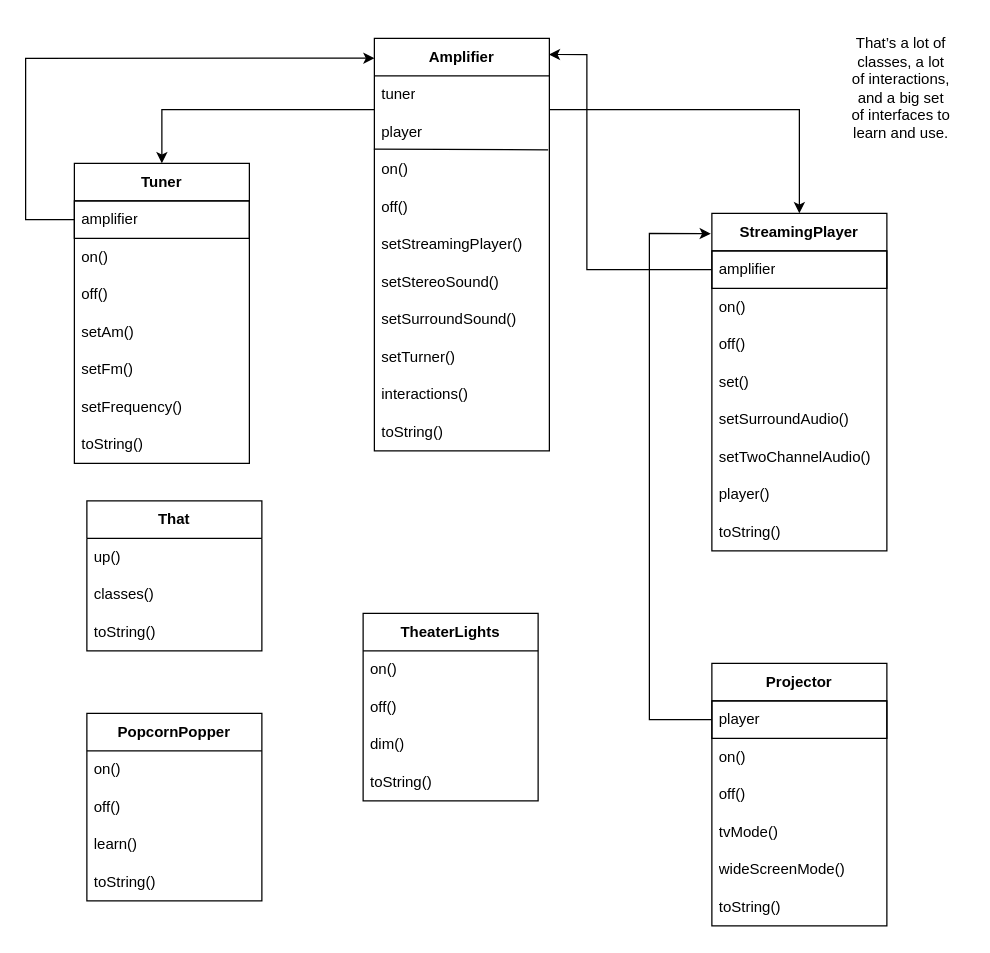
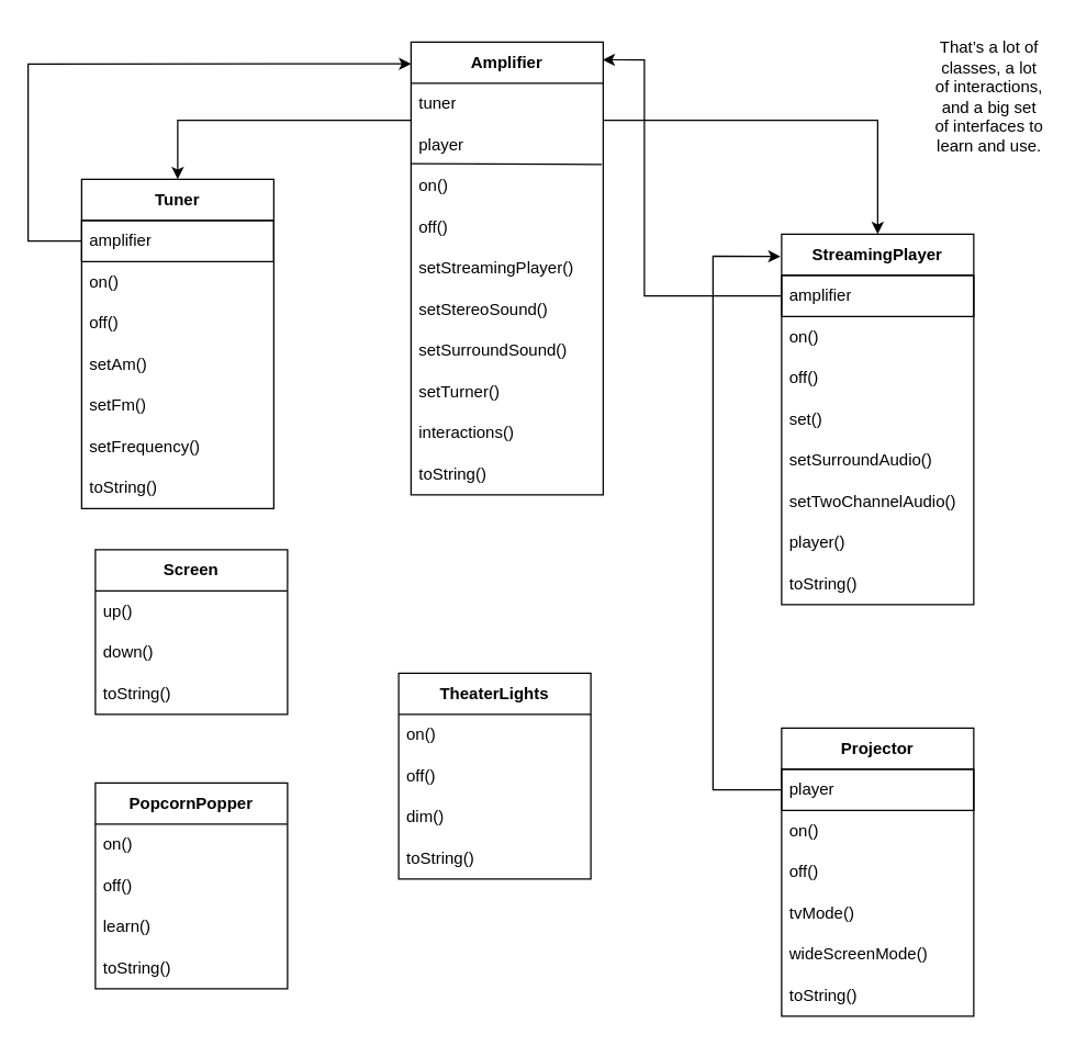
  <mxCell id="0" />
  <mxCell id="1" parent="0" />
  <mxCell id="2" value="&lt;b&gt;Tuner&lt;/b&gt;" style="swimlane;fontStyle=0;childLayout=stackLayout;horizontal=1;startSize=30;horizontalStack=0;resizeParent=1;resizeParentMax=0;resizeLast=0;collapsible=1;marginBottom=0;whiteSpace=wrap;html=1;" parent="1" vertex="1"><mxGeometry x="59" y="130" width="140" height="240" as="geometry" /></mxCell>
  <mxCell id="3" value="amplifier" style="text;strokeColor=default;fillColor=none;align=left;verticalAlign=middle;spacingLeft=4;spacingRight=4;overflow=hidden;points=[[0,0.5],[1,0.5]];portConstraint=eastwest;rotatable=0;whiteSpace=wrap;html=1;" parent="2" vertex="1"><mxGeometry y="30" width="140" height="30" as="geometry" /></mxCell>
  <mxCell id="4" value="on()" style="text;strokeColor=none;fillColor=none;align=left;verticalAlign=middle;spacingLeft=4;spacingRight=4;overflow=hidden;points=[[0,0.5],[1,0.5]];portConstraint=eastwest;rotatable=0;whiteSpace=wrap;html=1;" vertex="1" parent="2"><mxGeometry y="60" width="140" height="30" as="geometry" /></mxCell>
  <mxCell id="5" value="off()" style="text;strokeColor=none;fillColor=none;align=left;verticalAlign=middle;spacingLeft=4;spacingRight=4;overflow=hidden;points=[[0,0.5],[1,0.5]];portConstraint=eastwest;rotatable=0;whiteSpace=wrap;html=1;" vertex="1" parent="2"><mxGeometry y="90" width="140" height="30" as="geometry" /></mxCell>
  <mxCell id="6" value="setAm()" style="text;strokeColor=none;fillColor=none;align=left;verticalAlign=middle;spacingLeft=4;spacingRight=4;overflow=hidden;points=[[0,0.5],[1,0.5]];portConstraint=eastwest;rotatable=0;whiteSpace=wrap;html=1;" vertex="1" parent="2"><mxGeometry y="120" width="140" height="30" as="geometry" /></mxCell>
  <mxCell id="7" value="setFm()" style="text;strokeColor=none;fillColor=none;align=left;verticalAlign=middle;spacingLeft=4;spacingRight=4;overflow=hidden;points=[[0,0.5],[1,0.5]];portConstraint=eastwest;rotatable=0;whiteSpace=wrap;html=1;" vertex="1" parent="2"><mxGeometry y="150" width="140" height="30" as="geometry" /></mxCell>
  <mxCell id="8" value="setFrequency()" style="text;strokeColor=none;fillColor=none;align=left;verticalAlign=middle;spacingLeft=4;spacingRight=4;overflow=hidden;points=[[0,0.5],[1,0.5]];portConstraint=eastwest;rotatable=0;whiteSpace=wrap;html=1;" vertex="1" parent="2"><mxGeometry y="180" width="140" height="30" as="geometry" /></mxCell>
  <mxCell id="9" value="toString()" style="text;strokeColor=none;fillColor=none;align=left;verticalAlign=middle;spacingLeft=4;spacingRight=4;overflow=hidden;points=[[0,0.5],[1,0.5]];portConstraint=eastwest;rotatable=0;whiteSpace=wrap;html=1;" vertex="1" parent="2"><mxGeometry y="210" width="140" height="30" as="geometry" /></mxCell>
  <mxCell id="10" value="&lt;b&gt;Amplifier&lt;/b&gt;" style="swimlane;fontStyle=0;childLayout=stackLayout;horizontal=1;startSize=30;horizontalStack=0;resizeParent=1;resizeParentMax=0;resizeLast=0;collapsible=1;marginBottom=0;whiteSpace=wrap;html=1;" vertex="1" parent="1"><mxGeometry x="299" y="30" width="140" height="330" as="geometry" /></mxCell>
  <mxCell id="11" value="tuner" style="text;strokeColor=none;fillColor=none;align=left;verticalAlign=middle;spacingLeft=4;spacingRight=4;overflow=hidden;points=[[0,0.5],[1,0.5]];portConstraint=eastwest;rotatable=0;whiteSpace=wrap;html=1;" vertex="1" parent="10"><mxGeometry y="30" width="140" height="30" as="geometry" /></mxCell>
  <mxCell id="12" value="player" style="text;strokeColor=none;fillColor=none;align=left;verticalAlign=middle;spacingLeft=4;spacingRight=4;overflow=hidden;points=[[0,0.5],[1,0.5]];portConstraint=eastwest;rotatable=0;whiteSpace=wrap;html=1;" vertex="1" parent="10"><mxGeometry y="60" width="140" height="30" as="geometry" /></mxCell>
  <mxCell id="13" value="on()" style="text;strokeColor=none;fillColor=none;align=left;verticalAlign=middle;spacingLeft=4;spacingRight=4;overflow=hidden;points=[[0,0.5],[1,0.5]];portConstraint=eastwest;rotatable=0;whiteSpace=wrap;html=1;" vertex="1" parent="10"><mxGeometry y="90" width="140" height="30" as="geometry" /></mxCell>
  <mxCell id="14" value="off()" style="text;strokeColor=none;fillColor=none;align=left;verticalAlign=middle;spacingLeft=4;spacingRight=4;overflow=hidden;points=[[0,0.5],[1,0.5]];portConstraint=eastwest;rotatable=0;whiteSpace=wrap;html=1;" vertex="1" parent="10"><mxGeometry y="120" width="140" height="30" as="geometry" /></mxCell>
  <mxCell id="15" value="setStreamingPlayer()" style="text;strokeColor=none;fillColor=none;align=left;verticalAlign=middle;spacingLeft=4;spacingRight=4;overflow=hidden;points=[[0,0.5],[1,0.5]];portConstraint=eastwest;rotatable=0;whiteSpace=wrap;html=1;" vertex="1" parent="10"><mxGeometry y="150" width="140" height="30" as="geometry" /></mxCell>
  <mxCell id="16" value="setStereoSound()" style="text;strokeColor=none;fillColor=none;align=left;verticalAlign=middle;spacingLeft=4;spacingRight=4;overflow=hidden;points=[[0,0.5],[1,0.5]];portConstraint=eastwest;rotatable=0;whiteSpace=wrap;html=1;" vertex="1" parent="10"><mxGeometry y="180" width="140" height="30" as="geometry" /></mxCell>
  <mxCell id="17" value="setSurroundSound()" style="text;strokeColor=none;fillColor=none;align=left;verticalAlign=middle;spacingLeft=4;spacingRight=4;overflow=hidden;points=[[0,0.5],[1,0.5]];portConstraint=eastwest;rotatable=0;whiteSpace=wrap;html=1;" vertex="1" parent="10"><mxGeometry y="210" width="140" height="30" as="geometry" /></mxCell>
  <mxCell id="18" value="setTurner()" style="text;strokeColor=none;fillColor=none;align=left;verticalAlign=middle;spacingLeft=4;spacingRight=4;overflow=hidden;points=[[0,0.5],[1,0.5]];portConstraint=eastwest;rotatable=0;whiteSpace=wrap;html=1;" vertex="1" parent="10"><mxGeometry y="240" width="140" height="30" as="geometry" /></mxCell>
  <mxCell id="19" value="interactions()" style="text;strokeColor=none;fillColor=none;align=left;verticalAlign=middle;spacingLeft=4;spacingRight=4;overflow=hidden;points=[[0,0.5],[1,0.5]];portConstraint=eastwest;rotatable=0;whiteSpace=wrap;html=1;" vertex="1" parent="10"><mxGeometry y="270" width="140" height="30" as="geometry" /></mxCell>
  <mxCell id="20" value="toString()" style="text;strokeColor=none;fillColor=none;align=left;verticalAlign=middle;spacingLeft=4;spacingRight=4;overflow=hidden;points=[[0,0.5],[1,0.5]];portConstraint=eastwest;rotatable=0;whiteSpace=wrap;html=1;" vertex="1" parent="10"><mxGeometry y="300" width="140" height="30" as="geometry" /></mxCell>
  <mxCell id="21" value="" style="endArrow=none;html=1;rounded=0;entryX=0.993;entryY=-0.029;entryDx=0;entryDy=0;entryPerimeter=0;exitX=-0.003;exitY=-0.048;exitDx=0;exitDy=0;exitPerimeter=0;" edge="1" parent="10" source="13" target="13"><mxGeometry width="50" height="50" relative="1" as="geometry"><mxPoint x="-120" y="170" as="sourcePoint" /><mxPoint x="-70" y="120" as="targetPoint" /></mxGeometry></mxCell>
  <mxCell id="22" value="&lt;b&gt;StreamingPlayer&lt;/b&gt;" style="swimlane;fontStyle=0;childLayout=stackLayout;horizontal=1;startSize=30;horizontalStack=0;resizeParent=1;resizeParentMax=0;resizeLast=0;collapsible=1;marginBottom=0;whiteSpace=wrap;html=1;" vertex="1" parent="1"><mxGeometry x="569" y="170" width="140" height="270" as="geometry" /></mxCell>
  <mxCell id="23" value="amplifier" style="text;strokeColor=default;fillColor=none;align=left;verticalAlign=middle;spacingLeft=4;spacingRight=4;overflow=hidden;points=[[0,0.5],[1,0.5]];portConstraint=eastwest;rotatable=0;whiteSpace=wrap;html=1;" vertex="1" parent="22"><mxGeometry y="30" width="140" height="30" as="geometry" /></mxCell>
  <mxCell id="24" value="on()" style="text;strokeColor=none;fillColor=none;align=left;verticalAlign=middle;spacingLeft=4;spacingRight=4;overflow=hidden;points=[[0,0.5],[1,0.5]];portConstraint=eastwest;rotatable=0;whiteSpace=wrap;html=1;" vertex="1" parent="22"><mxGeometry y="60" width="140" height="30" as="geometry" /></mxCell>
  <mxCell id="25" value="off()" style="text;strokeColor=none;fillColor=none;align=left;verticalAlign=middle;spacingLeft=4;spacingRight=4;overflow=hidden;points=[[0,0.5],[1,0.5]];portConstraint=eastwest;rotatable=0;whiteSpace=wrap;html=1;" vertex="1" parent="22"><mxGeometry y="90" width="140" height="30" as="geometry" /></mxCell>
  <mxCell id="26" value="set()" style="text;strokeColor=none;fillColor=none;align=left;verticalAlign=middle;spacingLeft=4;spacingRight=4;overflow=hidden;points=[[0,0.5],[1,0.5]];portConstraint=eastwest;rotatable=0;whiteSpace=wrap;html=1;" vertex="1" parent="22"><mxGeometry y="120" width="140" height="30" as="geometry" /></mxCell>
  <mxCell id="27" value="setSurroundAudio()" style="text;strokeColor=none;fillColor=none;align=left;verticalAlign=middle;spacingLeft=4;spacingRight=4;overflow=hidden;points=[[0,0.5],[1,0.5]];portConstraint=eastwest;rotatable=0;whiteSpace=wrap;html=1;" vertex="1" parent="22"><mxGeometry y="150" width="140" height="30" as="geometry" /></mxCell>
  <mxCell id="28" value="setTwoChannelAudio()" style="text;strokeColor=none;fillColor=none;align=left;verticalAlign=middle;spacingLeft=4;spacingRight=4;overflow=hidden;points=[[0,0.5],[1,0.5]];portConstraint=eastwest;rotatable=0;whiteSpace=wrap;html=1;" vertex="1" parent="22"><mxGeometry y="180" width="140" height="30" as="geometry" /></mxCell>
  <mxCell id="29" value="player()" style="text;strokeColor=none;fillColor=none;align=left;verticalAlign=middle;spacingLeft=4;spacingRight=4;overflow=hidden;points=[[0,0.5],[1,0.5]];portConstraint=eastwest;rotatable=0;whiteSpace=wrap;html=1;" vertex="1" parent="22"><mxGeometry y="210" width="140" height="30" as="geometry" /></mxCell>
  <mxCell id="30" value="toString()" style="text;strokeColor=none;fillColor=none;align=left;verticalAlign=middle;spacingLeft=4;spacingRight=4;overflow=hidden;points=[[0,0.5],[1,0.5]];portConstraint=eastwest;rotatable=0;whiteSpace=wrap;html=1;" vertex="1" parent="22"><mxGeometry y="240" width="140" height="30" as="geometry" /></mxCell>
  <mxCell id="31" value="&lt;b&gt;Projector&lt;/b&gt;" style="swimlane;fontStyle=0;childLayout=stackLayout;horizontal=1;startSize=30;horizontalStack=0;resizeParent=1;resizeParentMax=0;resizeLast=0;collapsible=1;marginBottom=0;whiteSpace=wrap;html=1;" vertex="1" parent="1"><mxGeometry x="569" y="530" width="140" height="210" as="geometry" /></mxCell>
  <mxCell id="32" value="player" style="text;strokeColor=default;fillColor=none;align=left;verticalAlign=middle;spacingLeft=4;spacingRight=4;overflow=hidden;points=[[0,0.5],[1,0.5]];portConstraint=eastwest;rotatable=0;whiteSpace=wrap;html=1;" vertex="1" parent="31"><mxGeometry y="30" width="140" height="30" as="geometry" /></mxCell>
  <mxCell id="33" value="on()" style="text;strokeColor=none;fillColor=none;align=left;verticalAlign=middle;spacingLeft=4;spacingRight=4;overflow=hidden;points=[[0,0.5],[1,0.5]];portConstraint=eastwest;rotatable=0;whiteSpace=wrap;html=1;" vertex="1" parent="31"><mxGeometry y="60" width="140" height="30" as="geometry" /></mxCell>
  <mxCell id="34" value="off()" style="text;strokeColor=none;fillColor=none;align=left;verticalAlign=middle;spacingLeft=4;spacingRight=4;overflow=hidden;points=[[0,0.5],[1,0.5]];portConstraint=eastwest;rotatable=0;whiteSpace=wrap;html=1;" vertex="1" parent="31"><mxGeometry y="90" width="140" height="30" as="geometry" /></mxCell>
  <mxCell id="35" value="tvMode()" style="text;strokeColor=none;fillColor=none;align=left;verticalAlign=middle;spacingLeft=4;spacingRight=4;overflow=hidden;points=[[0,0.5],[1,0.5]];portConstraint=eastwest;rotatable=0;whiteSpace=wrap;html=1;" vertex="1" parent="31"><mxGeometry y="120" width="140" height="30" as="geometry" /></mxCell>
  <mxCell id="36" value="wideScreenMode()" style="text;strokeColor=none;fillColor=none;align=left;verticalAlign=middle;spacingLeft=4;spacingRight=4;overflow=hidden;points=[[0,0.5],[1,0.5]];portConstraint=eastwest;rotatable=0;whiteSpace=wrap;html=1;" vertex="1" parent="31"><mxGeometry y="150" width="140" height="30" as="geometry" /></mxCell>
  <mxCell id="37" value="toString()" style="text;strokeColor=none;fillColor=none;align=left;verticalAlign=middle;spacingLeft=4;spacingRight=4;overflow=hidden;points=[[0,0.5],[1,0.5]];portConstraint=eastwest;rotatable=0;whiteSpace=wrap;html=1;" vertex="1" parent="31"><mxGeometry y="180" width="140" height="30" as="geometry" /></mxCell>
  <mxCell id="38" value="&lt;b&gt;TheaterLights&lt;/b&gt;" style="swimlane;fontStyle=0;childLayout=stackLayout;horizontal=1;startSize=30;horizontalStack=0;resizeParent=1;resizeParentMax=0;resizeLast=0;collapsible=1;marginBottom=0;whiteSpace=wrap;html=1;" vertex="1" parent="1"><mxGeometry x="290" y="490" width="140" height="150" as="geometry" /></mxCell>
  <mxCell id="39" value="on()" style="text;strokeColor=none;fillColor=none;align=left;verticalAlign=middle;spacingLeft=4;spacingRight=4;overflow=hidden;points=[[0,0.5],[1,0.5]];portConstraint=eastwest;rotatable=0;whiteSpace=wrap;html=1;" vertex="1" parent="38"><mxGeometry y="30" width="140" height="30" as="geometry" /></mxCell>
  <mxCell id="40" value="off()" style="text;strokeColor=none;fillColor=none;align=left;verticalAlign=middle;spacingLeft=4;spacingRight=4;overflow=hidden;points=[[0,0.5],[1,0.5]];portConstraint=eastwest;rotatable=0;whiteSpace=wrap;html=1;" vertex="1" parent="38"><mxGeometry y="60" width="140" height="30" as="geometry" /></mxCell>
  <mxCell id="41" value="dim()" style="text;strokeColor=none;fillColor=none;align=left;verticalAlign=middle;spacingLeft=4;spacingRight=4;overflow=hidden;points=[[0,0.5],[1,0.5]];portConstraint=eastwest;rotatable=0;whiteSpace=wrap;html=1;" vertex="1" parent="38"><mxGeometry y="90" width="140" height="30" as="geometry" /></mxCell>
  <mxCell id="42" value="toString()" style="text;strokeColor=none;fillColor=none;align=left;verticalAlign=middle;spacingLeft=4;spacingRight=4;overflow=hidden;points=[[0,0.5],[1,0.5]];portConstraint=eastwest;rotatable=0;whiteSpace=wrap;html=1;" vertex="1" parent="38"><mxGeometry y="120" width="140" height="30" as="geometry" /></mxCell>
  <mxCell id="43" value="&lt;b&gt;PopcornPopper&lt;/b&gt;" style="swimlane;fontStyle=0;childLayout=stackLayout;horizontal=1;startSize=30;horizontalStack=0;resizeParent=1;resizeParentMax=0;resizeLast=0;collapsible=1;marginBottom=0;whiteSpace=wrap;html=1;" vertex="1" parent="1"><mxGeometry x="69" y="570" width="140" height="150" as="geometry" /></mxCell>
  <mxCell id="44" value="on()" style="text;strokeColor=none;fillColor=none;align=left;verticalAlign=middle;spacingLeft=4;spacingRight=4;overflow=hidden;points=[[0,0.5],[1,0.5]];portConstraint=eastwest;rotatable=0;whiteSpace=wrap;html=1;" vertex="1" parent="43"><mxGeometry y="30" width="140" height="30" as="geometry" /></mxCell>
  <mxCell id="45" value="off()" style="text;strokeColor=none;fillColor=none;align=left;verticalAlign=middle;spacingLeft=4;spacingRight=4;overflow=hidden;points=[[0,0.5],[1,0.5]];portConstraint=eastwest;rotatable=0;whiteSpace=wrap;html=1;" vertex="1" parent="43"><mxGeometry y="60" width="140" height="30" as="geometry" /></mxCell>
  <mxCell id="46" value="learn()" style="text;strokeColor=none;fillColor=none;align=left;verticalAlign=middle;spacingLeft=4;spacingRight=4;overflow=hidden;points=[[0,0.5],[1,0.5]];portConstraint=eastwest;rotatable=0;whiteSpace=wrap;html=1;" vertex="1" parent="43"><mxGeometry y="90" width="140" height="30" as="geometry" /></mxCell>
  <mxCell id="47" value="toString()" style="text;strokeColor=none;fillColor=none;align=left;verticalAlign=middle;spacingLeft=4;spacingRight=4;overflow=hidden;points=[[0,0.5],[1,0.5]];portConstraint=eastwest;rotatable=0;whiteSpace=wrap;html=1;" vertex="1" parent="43"><mxGeometry y="120" width="140" height="30" as="geometry" /></mxCell>
- <mxCell id="48" value="&lt;b&gt;That&lt;/b&gt;" style="swimlane;fontStyle=0;childLayout=stackLayout;horizontal=1;startSize=30;horizontalStack=0;resizeParent=1;resizeParentMax=0;resizeLast=0;collapsible=1;marginBottom=0;whiteSpace=wrap;html=1;" vertex="1" parent="1"><mxGeometry x="69" y="400" width="140" height="120" as="geometry" /></mxCell>
+ <mxCell id="48" value="&lt;b&gt;Screen&lt;/b&gt;" style="swimlane;fontStyle=0;childLayout=stackLayout;horizontal=1;startSize=30;horizontalStack=0;resizeParent=1;resizeParentMax=0;resizeLast=0;collapsible=1;marginBottom=0;whiteSpace=wrap;html=1;" vertex="1" parent="1"><mxGeometry x="69" y="400" width="140" height="120" as="geometry" /></mxCell>
  <mxCell id="49" value="up()" style="text;strokeColor=none;fillColor=none;align=left;verticalAlign=middle;spacingLeft=4;spacingRight=4;overflow=hidden;points=[[0,0.5],[1,0.5]];portConstraint=eastwest;rotatable=0;whiteSpace=wrap;html=1;" vertex="1" parent="48"><mxGeometry y="30" width="140" height="30" as="geometry" /></mxCell>
- <mxCell id="50" value="classes()" style="text;strokeColor=none;fillColor=none;align=left;verticalAlign=middle;spacingLeft=4;spacingRight=4;overflow=hidden;points=[[0,0.5],[1,0.5]];portConstraint=eastwest;rotatable=0;whiteSpace=wrap;html=1;" vertex="1" parent="48"><mxGeometry y="60" width="140" height="30" as="geometry" /></mxCell>
+ <mxCell id="50" value="down()" style="text;strokeColor=none;fillColor=none;align=left;verticalAlign=middle;spacingLeft=4;spacingRight=4;overflow=hidden;points=[[0,0.5],[1,0.5]];portConstraint=eastwest;rotatable=0;whiteSpace=wrap;html=1;" vertex="1" parent="48"><mxGeometry y="60" width="140" height="30" as="geometry" /></mxCell>
  <mxCell id="51" value="toString()" style="text;strokeColor=none;fillColor=none;align=left;verticalAlign=middle;spacingLeft=4;spacingRight=4;overflow=hidden;points=[[0,0.5],[1,0.5]];portConstraint=eastwest;rotatable=0;whiteSpace=wrap;html=1;" vertex="1" parent="48"><mxGeometry y="90" width="140" height="30" as="geometry" /></mxCell>
  <mxCell id="52" value="" style="endArrow=classic;html=1;rounded=0;exitX=0;exitY=0.5;exitDx=0;exitDy=0;entryX=-0.006;entryY=0.06;entryDx=0;entryDy=0;entryPerimeter=0;" edge="1" parent="1" source="32" target="22"><mxGeometry width="50" height="50" relative="1" as="geometry"><mxPoint x="609" y="880" as="sourcePoint" /><mxPoint x="519" y="160" as="targetPoint" /><Array as="points"><mxPoint x="519" y="575" /><mxPoint x="519" y="186" /></Array></mxGeometry></mxCell>
  <mxCell id="53" value="" style="endArrow=classic;html=1;rounded=0;exitX=0;exitY=0.5;exitDx=0;exitDy=0;entryX=0.997;entryY=0.039;entryDx=0;entryDy=0;entryPerimeter=0;" edge="1" parent="1" source="23" target="10"><mxGeometry width="50" height="50" relative="1" as="geometry"><mxPoint x="549" y="80" as="sourcePoint" /><mxPoint x="599" y="30" as="targetPoint" /><Array as="points"><mxPoint x="469" y="215" /><mxPoint x="469" y="43" /></Array></mxGeometry></mxCell>
  <mxCell id="54" value="" style="endArrow=classic;html=1;rounded=0;exitX=1.002;exitY=-0.103;exitDx=0;exitDy=0;exitPerimeter=0;" edge="1" parent="1" source="12" target="22"><mxGeometry width="50" height="50" relative="1" as="geometry"><mxPoint x="569" y="110" as="sourcePoint" /><mxPoint x="619" y="60" as="targetPoint" /><Array as="points"><mxPoint x="639" y="87" /></Array></mxGeometry></mxCell>
  <mxCell id="55" value="" style="endArrow=classic;html=1;rounded=0;exitX=0.002;exitY=-0.103;exitDx=0;exitDy=0;exitPerimeter=0;" edge="1" parent="1" source="12" target="2"><mxGeometry width="50" height="50" relative="1" as="geometry"><mxPoint x="249" y="30" as="sourcePoint" /><mxPoint x="299" y="-20" as="targetPoint" /><Array as="points"><mxPoint x="129" y="87" /></Array></mxGeometry></mxCell>
  <mxCell id="56" value="" style="endArrow=classic;html=1;rounded=0;exitX=0;exitY=0.5;exitDx=0;exitDy=0;entryX=0.001;entryY=0.048;entryDx=0;entryDy=0;entryPerimeter=0;" edge="1" parent="1" source="3" target="10"><mxGeometry width="50" height="50" relative="1" as="geometry"><mxPoint x="0" y="80" as="sourcePoint" /><mxPoint x="50" y="30" as="targetPoint" /><Array as="points"><mxPoint x="20" y="175" /><mxPoint x="20" y="46" /></Array></mxGeometry></mxCell>
  <mxCell id="57" value="&lt;div&gt;That’s a lot of&lt;/div&gt;&lt;div&gt;classes, a lot&lt;/div&gt;&lt;div&gt;of interactions,&lt;/div&gt;&lt;div&gt;and a big set&lt;/div&gt;&lt;div&gt;of interfaces to&lt;/div&gt;&lt;div&gt;learn and use.&lt;/div&gt;" style="text;html=1;align=center;verticalAlign=middle;resizable=0;points=[];autosize=1;strokeColor=none;fillColor=none;" vertex="1" parent="1"><mxGeometry x="670" y="20" width="100" height="100" as="geometry" /></mxCell>
